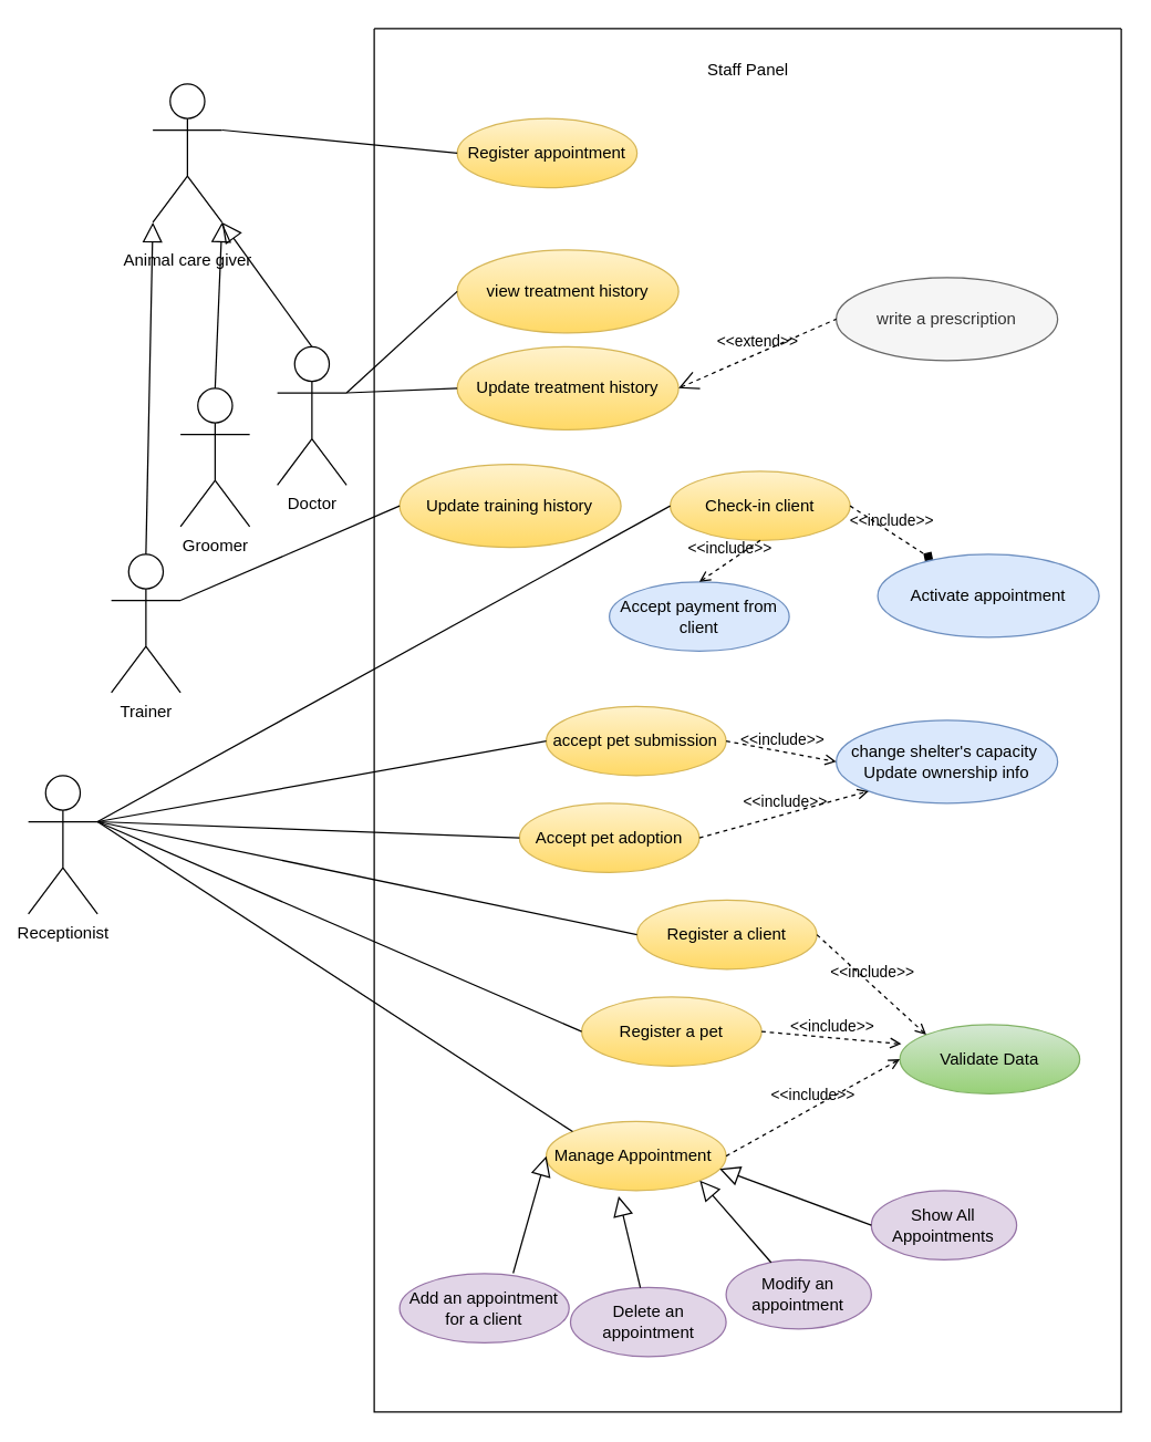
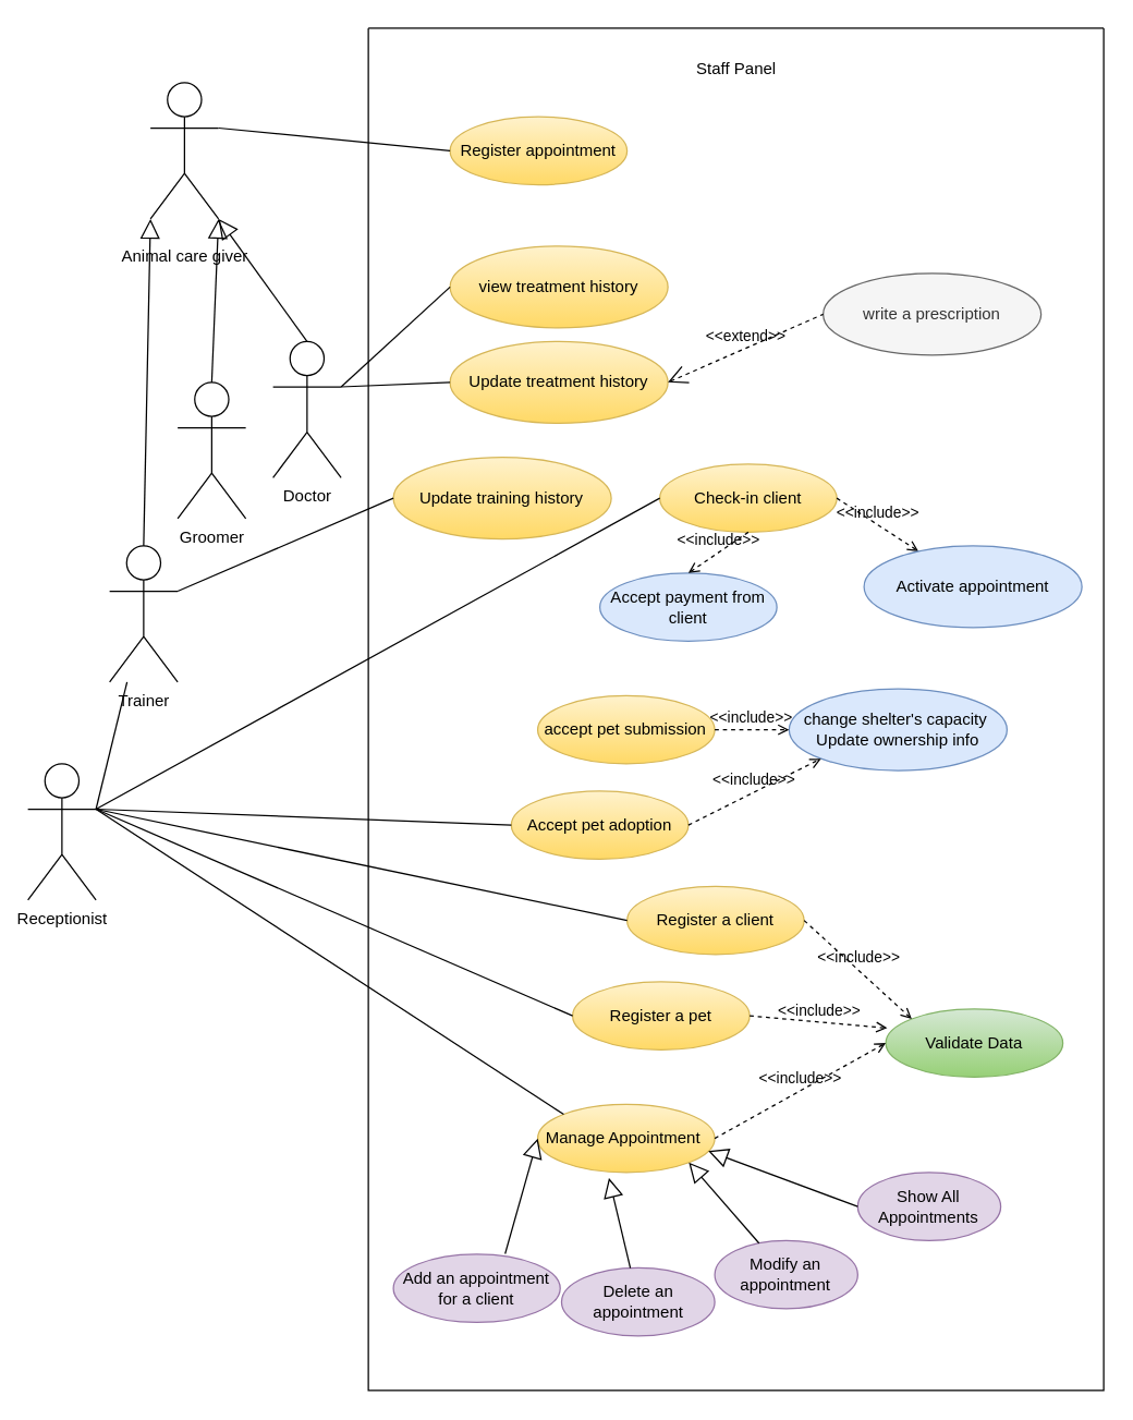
  <mxCell id="0" />
  <mxCell id="1" parent="0" />
  <mxCell id="2" value="" style="swimlane;startSize=0;" parent="1" vertex="1"><mxGeometry x="270" y="20" width="540" height="1000" as="geometry" /></mxCell>
  <mxCell id="3" value="Delete an appointment" style="ellipse;whiteSpace=wrap;html=1;fillColor=#e1d5e7;strokeColor=#9673a6;" parent="2" vertex="1"><mxGeometry x="141.88" y="910" width="112.5" height="50" as="geometry" /></mxCell>
  <mxCell id="4" value="Modify an appointment" style="ellipse;whiteSpace=wrap;html=1;fillColor=#e1d5e7;strokeColor=#9673a6;" parent="2" vertex="1"><mxGeometry x="254.38" y="890" width="105" height="50" as="geometry" /></mxCell>
  <mxCell id="5" value="Manage Appointment&amp;nbsp;" style="ellipse;whiteSpace=wrap;html=1;fillColor=#fff2cc;strokeColor=#d6b656;gradientColor=#ffd966;" parent="2" vertex="1"><mxGeometry x="124.38" y="790" width="130" height="50" as="geometry" /></mxCell>
  <mxCell id="6" value="Add an appointment for a client" style="ellipse;whiteSpace=wrap;html=1;fillColor=#e1d5e7;strokeColor=#9673a6;" parent="2" vertex="1"><mxGeometry x="18.38" y="900" width="122.5" height="50" as="geometry" /></mxCell>
  <mxCell id="7" value="" style="edgeStyle=none;html=1;endArrow=block;endFill=0;endSize=12;verticalAlign=bottom;rounded=0;entryX=0;entryY=0.5;entryDx=0;entryDy=0;exitX=0.67;exitY=-0.006;exitDx=0;exitDy=0;exitPerimeter=0;" parent="2" source="6" target="5" edge="1"><mxGeometry width="160" relative="1" as="geometry"><mxPoint x="103.146" y="950.843" as="sourcePoint" /><mxPoint x="-112.16" y="489.65" as="targetPoint" /></mxGeometry></mxCell>
  <mxCell id="8" value="" style="edgeStyle=none;html=1;endArrow=block;endFill=0;endSize=12;verticalAlign=bottom;rounded=0;entryX=0.402;entryY=1.08;entryDx=0;entryDy=0;entryPerimeter=0;" parent="2" source="3" target="5" edge="1"><mxGeometry width="160" relative="1" as="geometry"><mxPoint x="-138.85" y="580.52" as="sourcePoint" /><mxPoint x="-102.16" y="499.65" as="targetPoint" /></mxGeometry></mxCell>
  <mxCell id="9" value="" style="edgeStyle=none;html=1;endArrow=block;endFill=0;endSize=12;verticalAlign=bottom;rounded=0;entryX=1;entryY=1;entryDx=0;entryDy=0;" parent="2" source="4" target="5" edge="1"><mxGeometry width="160" relative="1" as="geometry"><mxPoint x="-128.85" y="590.52" as="sourcePoint" /><mxPoint x="-92.16" y="509.65" as="targetPoint" /></mxGeometry></mxCell>
  <mxCell id="10" value="Check-in client" style="ellipse;whiteSpace=wrap;html=1;fillColor=#fff2cc;strokeColor=#d6b656;gradientColor=#ffd966;" parent="2" vertex="1"><mxGeometry x="214" y="320" width="130" height="50" as="geometry" /></mxCell>
- <mxCell id="11" value="&amp;lt;&amp;lt;include&amp;gt;&amp;gt;" style="edgeStyle=none;html=1;endArrow=diamond;verticalAlign=bottom;dashed=1;labelBackgroundColor=none;rounded=0;exitX=1;exitY=0.5;exitDx=0;exitDy=0;" parent="2" source="10" target="12" edge="1"><mxGeometry width="160" relative="1" as="geometry"><mxPoint x="289.5" y="330" as="sourcePoint" /><mxPoint x="399.5" y="360" as="targetPoint" /></mxGeometry></mxCell>
+ <mxCell id="11" value="&amp;lt;&amp;lt;include&amp;gt;&amp;gt;" style="edgeStyle=none;html=1;endArrow=open;verticalAlign=bottom;dashed=1;labelBackgroundColor=none;rounded=0;exitX=1;exitY=0.5;exitDx=0;exitDy=0;" parent="2" source="10" target="12" edge="1"><mxGeometry width="160" relative="1" as="geometry"><mxPoint x="289.5" y="330" as="sourcePoint" /><mxPoint x="399.5" y="360" as="targetPoint" /></mxGeometry></mxCell>
  <mxCell id="12" value="Activate appointment" style="ellipse;whiteSpace=wrap;html=1;fillColor=#dae8fc;strokeColor=#6c8ebf;" parent="2" vertex="1"><mxGeometry x="364" y="380" width="160" height="60" as="geometry" /></mxCell>
  <mxCell id="13" value="Validate Data" style="ellipse;whiteSpace=wrap;html=1;fillColor=#d5e8d4;strokeColor=#82b366;gradientColor=#97d077;" parent="2" vertex="1"><mxGeometry x="380" y="720" width="130" height="50" as="geometry" /></mxCell>
  <mxCell id="14" value="&amp;lt;&amp;lt;include&amp;gt;&amp;gt;" style="edgeStyle=none;html=1;endArrow=open;verticalAlign=bottom;dashed=1;labelBackgroundColor=none;rounded=0;exitX=1;exitY=0.5;exitDx=0;exitDy=0;entryX=0;entryY=0.5;entryDx=0;entryDy=0;" parent="2" source="5" target="13" edge="1"><mxGeometry width="160" relative="1" as="geometry"><mxPoint x="223.879" y="817.387" as="sourcePoint" /><mxPoint x="194" y="660" as="targetPoint" /></mxGeometry></mxCell>
  <mxCell id="15" value="Update treatment history" style="ellipse;whiteSpace=wrap;html=1;gradientColor=#ffd966;fillColor=#fff2cc;strokeColor=#d6b656;" parent="2" vertex="1"><mxGeometry x="60" y="230" width="160" height="60" as="geometry" /></mxCell>
  <mxCell id="16" value="write a prescription" style="ellipse;whiteSpace=wrap;html=1;fillColor=#f5f5f5;strokeColor=#666666;fontColor=#333333;" parent="2" vertex="1"><mxGeometry x="334" y="180" width="160" height="60" as="geometry" /></mxCell>
  <mxCell id="17" value="Staff Panel" style="text;html=1;align=center;verticalAlign=middle;resizable=0;points=[];autosize=1;strokeColor=none;fillColor=none;" parent="2" vertex="1"><mxGeometry x="235" y="20" width="70" height="20" as="geometry" /></mxCell>
  <mxCell id="18" value="&amp;lt;&amp;lt;extend&amp;gt;&amp;gt;" style="edgeStyle=none;html=1;startArrow=open;endArrow=none;startSize=12;verticalAlign=bottom;dashed=1;labelBackgroundColor=none;rounded=0;exitX=1;exitY=0.5;exitDx=0;exitDy=0;entryX=0;entryY=0.5;entryDx=0;entryDy=0;" parent="2" source="15" target="16" edge="1"><mxGeometry width="160" relative="1" as="geometry"><mxPoint x="294" y="60" as="sourcePoint" /><mxPoint x="454" y="60" as="targetPoint" /></mxGeometry></mxCell>
  <mxCell id="19" value="Update training history" style="ellipse;whiteSpace=wrap;html=1;gradientColor=#ffd966;fillColor=#fff2cc;strokeColor=#d6b656;" parent="2" vertex="1"><mxGeometry x="18.38" y="315" width="160" height="60" as="geometry" /></mxCell>
  <mxCell id="20" value="Accept payment from client" style="ellipse;whiteSpace=wrap;html=1;fillColor=#dae8fc;strokeColor=#6c8ebf;" parent="2" vertex="1"><mxGeometry x="170" y="400" width="130" height="50" as="geometry" /></mxCell>
  <mxCell id="21" value="Register appointment" style="ellipse;whiteSpace=wrap;html=1;fillColor=#fff2cc;strokeColor=#d6b656;gradientColor=#ffd966;" parent="2" vertex="1"><mxGeometry x="60" y="65" width="130" height="50" as="geometry" /></mxCell>
  <mxCell id="22" value="accept pet submission" style="ellipse;whiteSpace=wrap;html=1;fillColor=#fff2cc;strokeColor=#d6b656;gradientColor=#ffd966;" parent="2" vertex="1"><mxGeometry x="124.38" y="490" width="130" height="50" as="geometry" /></mxCell>
  <mxCell id="23" value="Accept pet adoption" style="ellipse;whiteSpace=wrap;html=1;fillColor=#fff2cc;strokeColor=#d6b656;gradientColor=#ffd966;" parent="2" vertex="1"><mxGeometry x="105" y="560" width="130" height="50" as="geometry" /></mxCell>
- <mxCell id="24" value="change shelter's capacity&amp;nbsp;&lt;br&gt;Update ownership info" style="ellipse;whiteSpace=wrap;html=1;fillColor=#dae8fc;strokeColor=#6c8ebf;" parent="2" vertex="1"><mxGeometry x="334" y="500" width="160" height="60" as="geometry" /></mxCell>
+ <mxCell id="24" value="change shelter's capacity&amp;nbsp;&lt;br&gt;Update ownership info" style="ellipse;whiteSpace=wrap;html=1;fillColor=#dae8fc;strokeColor=#6c8ebf;" parent="2" vertex="1"><mxGeometry x="309" y="485" width="160" height="60" as="geometry" /></mxCell>
  <mxCell id="25" value="&amp;lt;&amp;lt;include&amp;gt;&amp;gt;" style="edgeStyle=none;html=1;endArrow=open;verticalAlign=bottom;dashed=1;labelBackgroundColor=none;rounded=0;exitX=1;exitY=0.5;exitDx=0;exitDy=0;entryX=0;entryY=0.5;entryDx=0;entryDy=0;" parent="2" source="22" target="24" edge="1"><mxGeometry width="160" relative="1" as="geometry"><mxPoint x="260" y="785" as="sourcePoint" /><mxPoint x="375.62" y="725" as="targetPoint" /></mxGeometry></mxCell>
  <mxCell id="26" value="&amp;lt;&amp;lt;include&amp;gt;&amp;gt;" style="edgeStyle=none;html=1;endArrow=open;verticalAlign=bottom;dashed=1;labelBackgroundColor=none;rounded=0;exitX=1;exitY=0.5;exitDx=0;exitDy=0;entryX=0;entryY=1;entryDx=0;entryDy=0;" parent="2" source="23" target="24" edge="1"><mxGeometry width="160" relative="1" as="geometry"><mxPoint x="260" y="785" as="sourcePoint" /><mxPoint x="320" y="680" as="targetPoint" /></mxGeometry></mxCell>
  <mxCell id="27" value="Register a client" style="ellipse;whiteSpace=wrap;html=1;fillColor=#fff2cc;strokeColor=#d6b656;gradientColor=#ffd966;" parent="2" vertex="1"><mxGeometry x="190" y="630" width="130" height="50" as="geometry" /></mxCell>
  <mxCell id="28" value="Register a pet" style="ellipse;whiteSpace=wrap;html=1;fillColor=#fff2cc;strokeColor=#d6b656;gradientColor=#ffd966;" parent="2" vertex="1"><mxGeometry x="150" y="700" width="130" height="50" as="geometry" /></mxCell>
  <mxCell id="29" value="&amp;lt;&amp;lt;include&amp;gt;&amp;gt;" style="edgeStyle=none;html=1;endArrow=open;verticalAlign=bottom;dashed=1;labelBackgroundColor=none;rounded=0;exitX=1;exitY=0.5;exitDx=0;exitDy=0;entryX=0;entryY=0;entryDx=0;entryDy=0;" parent="2" source="27" target="13" edge="1"><mxGeometry width="160" relative="1" as="geometry"><mxPoint x="258.38" y="875" as="sourcePoint" /><mxPoint x="374" y="815" as="targetPoint" /></mxGeometry></mxCell>
  <mxCell id="30" value="&amp;lt;&amp;lt;include&amp;gt;&amp;gt;" style="edgeStyle=none;html=1;endArrow=open;verticalAlign=bottom;dashed=1;labelBackgroundColor=none;rounded=0;exitX=1;exitY=0.5;exitDx=0;exitDy=0;entryX=0.008;entryY=0.28;entryDx=0;entryDy=0;entryPerimeter=0;" parent="2" source="28" target="13" edge="1"><mxGeometry width="160" relative="1" as="geometry"><mxPoint x="330" y="685" as="sourcePoint" /><mxPoint x="393.038" y="797.322" as="targetPoint" /></mxGeometry></mxCell>
  <mxCell id="31" value="Show All Appointments" style="ellipse;whiteSpace=wrap;html=1;fillColor=#e1d5e7;strokeColor=#9673a6;" parent="2" vertex="1"><mxGeometry x="359.38" y="840" width="105" height="50" as="geometry" /></mxCell>
  <mxCell id="32" style="edgeStyle=orthogonalEdgeStyle;rounded=0;orthogonalLoop=1;jettySize=auto;html=1;exitX=0.5;exitY=1;exitDx=0;exitDy=0;" parent="2" source="31" target="31" edge="1"><mxGeometry relative="1" as="geometry" /></mxCell>
  <mxCell id="33" value="" style="edgeStyle=none;html=1;endArrow=block;endFill=0;endSize=12;verticalAlign=bottom;rounded=0;entryX=0.964;entryY=0.686;entryDx=0;entryDy=0;entryPerimeter=0;exitX=0;exitY=0.5;exitDx=0;exitDy=0;" parent="2" source="31" target="5" edge="1"><mxGeometry width="160" relative="1" as="geometry"><mxPoint x="297.04" y="901.854" as="sourcePoint" /><mxPoint x="245.509" y="842.613" as="targetPoint" /></mxGeometry></mxCell>
  <mxCell id="34" value="view treatment history" style="ellipse;whiteSpace=wrap;html=1;gradientColor=#ffd966;fillColor=#fff2cc;strokeColor=#d6b656;" parent="2" vertex="1"><mxGeometry x="60.0" y="160" width="160" height="60" as="geometry" /></mxCell>
  <mxCell id="35" value="&amp;lt;&amp;lt;include&amp;gt;&amp;gt;" style="edgeStyle=none;html=1;endArrow=open;verticalAlign=bottom;dashed=1;labelBackgroundColor=none;rounded=0;exitX=0.5;exitY=1;exitDx=0;exitDy=0;entryX=0.5;entryY=0;entryDx=0;entryDy=0;" edge="1" parent="2" source="10" target="20"><mxGeometry width="160" relative="1" as="geometry"><mxPoint x="354" y="355" as="sourcePoint" /><mxPoint x="414.022" y="394.014" as="targetPoint" /></mxGeometry></mxCell>
  <mxCell id="36" value="Trainer" style="shape=umlActor;html=1;verticalLabelPosition=bottom;verticalAlign=top;align=center;" parent="1" vertex="1"><mxGeometry x="80" y="400" width="50" height="100" as="geometry" /></mxCell>
  <mxCell id="37" value="Groomer&lt;br&gt;" style="shape=umlActor;html=1;verticalLabelPosition=bottom;verticalAlign=top;align=center;" parent="1" vertex="1"><mxGeometry x="130" y="280" width="50" height="100" as="geometry" /></mxCell>
  <mxCell id="38" value="Doctor" style="shape=umlActor;html=1;verticalLabelPosition=bottom;verticalAlign=top;align=center;" parent="1" vertex="1"><mxGeometry x="200" y="250" width="50" height="100" as="geometry" /></mxCell>
  <mxCell id="39" value="&lt;br&gt;Animal care giver" style="shape=umlActor;html=1;verticalLabelPosition=bottom;verticalAlign=top;align=center;" parent="1" vertex="1"><mxGeometry x="110" y="60" width="50" height="100" as="geometry" /></mxCell>
  <mxCell id="40" value="" style="edgeStyle=none;html=1;endArrow=block;endFill=0;endSize=12;verticalAlign=bottom;rounded=0;exitX=0.5;exitY=0;exitDx=0;exitDy=0;exitPerimeter=0;entryX=0;entryY=1;entryDx=0;entryDy=0;entryPerimeter=0;" parent="1" source="36" target="39" edge="1"><mxGeometry width="160" relative="1" as="geometry"><mxPoint x="270" y="310" as="sourcePoint" /><mxPoint x="150" y="180" as="targetPoint" /></mxGeometry></mxCell>
  <mxCell id="41" value="" style="edgeStyle=none;html=1;endArrow=block;endFill=0;endSize=12;verticalAlign=bottom;rounded=0;exitX=0.5;exitY=0;exitDx=0;exitDy=0;exitPerimeter=0;entryX=1;entryY=1;entryDx=0;entryDy=0;entryPerimeter=0;" parent="1" source="37" target="39" edge="1"><mxGeometry width="160" relative="1" as="geometry"><mxPoint x="-5" y="310" as="sourcePoint" /><mxPoint x="20" y="250" as="targetPoint" /></mxGeometry></mxCell>
  <mxCell id="42" value="" style="edgeStyle=none;html=1;endArrow=block;endFill=0;endSize=12;verticalAlign=bottom;rounded=0;exitX=0.5;exitY=0;exitDx=0;exitDy=0;exitPerimeter=0;entryX=1;entryY=1;entryDx=0;entryDy=0;entryPerimeter=0;" parent="1" source="38" target="39" edge="1"><mxGeometry width="160" relative="1" as="geometry"><mxPoint x="-845" y="520" as="sourcePoint" /><mxPoint x="-820" y="460" as="targetPoint" /></mxGeometry></mxCell>
  <mxCell id="43" value="Receptionist" style="shape=umlActor;html=1;verticalLabelPosition=bottom;verticalAlign=top;align=center;" parent="1" vertex="1"><mxGeometry x="20" y="560" width="50" height="100" as="geometry" /></mxCell>
  <mxCell id="44" value="" style="edgeStyle=none;html=1;endArrow=none;verticalAlign=bottom;rounded=0;exitX=1;exitY=0.333;exitDx=0;exitDy=0;exitPerimeter=0;entryX=0;entryY=0;entryDx=0;entryDy=0;" parent="1" source="43" target="5" edge="1"><mxGeometry width="160" relative="1" as="geometry"><mxPoint x="450" y="380" as="sourcePoint" /><mxPoint x="610" y="380" as="targetPoint" /></mxGeometry></mxCell>
  <mxCell id="45" value="" style="edgeStyle=none;html=1;endArrow=none;verticalAlign=bottom;rounded=0;exitX=1;exitY=0.333;exitDx=0;exitDy=0;exitPerimeter=0;entryX=0;entryY=0.5;entryDx=0;entryDy=0;" parent="1" source="43" target="10" edge="1"><mxGeometry width="160" relative="1" as="geometry"><mxPoint x="70" y="483.333" as="sourcePoint" /><mxPoint x="398.5" y="445" as="targetPoint" /></mxGeometry></mxCell>
  <mxCell id="46" value="" style="edgeStyle=none;html=1;endArrow=none;verticalAlign=bottom;rounded=0;exitX=1;exitY=0.333;exitDx=0;exitDy=0;exitPerimeter=0;entryX=0;entryY=0.5;entryDx=0;entryDy=0;" parent="1" source="38" target="15" edge="1"><mxGeometry width="160" relative="1" as="geometry"><mxPoint x="170" y="103.333" as="sourcePoint" /><mxPoint x="390" y="170" as="targetPoint" /></mxGeometry></mxCell>
  <mxCell id="47" value="" style="edgeStyle=none;html=1;endArrow=none;verticalAlign=bottom;rounded=0;exitX=1;exitY=0.333;exitDx=0;exitDy=0;exitPerimeter=0;entryX=0;entryY=0.5;entryDx=0;entryDy=0;" parent="1" source="36" target="19" edge="1"><mxGeometry width="160" relative="1" as="geometry"><mxPoint x="160" y="470" as="sourcePoint" /><mxPoint x="320" y="470" as="targetPoint" /></mxGeometry></mxCell>
  <mxCell id="48" value="" style="edgeStyle=none;html=1;endArrow=none;verticalAlign=bottom;rounded=0;exitX=1;exitY=0.333;exitDx=0;exitDy=0;exitPerimeter=0;entryX=0;entryY=0.5;entryDx=0;entryDy=0;" parent="1" source="39" target="21" edge="1"><mxGeometry width="160" relative="1" as="geometry"><mxPoint x="170" y="103.333" as="sourcePoint" /><mxPoint x="340" y="85" as="targetPoint" /></mxGeometry></mxCell>
- <mxCell id="49" value="" style="edgeStyle=none;html=1;endArrow=none;verticalAlign=bottom;rounded=0;exitX=1;exitY=0.333;exitDx=0;exitDy=0;exitPerimeter=0;entryX=0;entryY=0.5;entryDx=0;entryDy=0;" parent="1" source="43" target="22" edge="1"><mxGeometry width="160" relative="1" as="geometry"><mxPoint x="70" y="563.333" as="sourcePoint" /><mxPoint x="423.5" y="575" as="targetPoint" /></mxGeometry></mxCell>
+ <mxCell id="49" value="" style="edgeStyle=none;html=1;endArrow=none;verticalAlign=bottom;rounded=0;exitX=1;exitY=0.333;exitDx=0;exitDy=0;exitPerimeter=0;" parent="1" source="43" target="36" edge="1"><mxGeometry width="160" relative="1" as="geometry"><mxPoint x="70" y="563.333" as="sourcePoint" /><mxPoint x="423.5" y="575" as="targetPoint" /></mxGeometry></mxCell>
  <mxCell id="50" value="" style="edgeStyle=none;html=1;endArrow=none;verticalAlign=bottom;rounded=0;exitX=1;exitY=0.333;exitDx=0;exitDy=0;exitPerimeter=0;entryX=0;entryY=0.5;entryDx=0;entryDy=0;" parent="1" source="43" target="23" edge="1"><mxGeometry width="160" relative="1" as="geometry"><mxPoint x="80" y="573.333" as="sourcePoint" /><mxPoint x="340" y="610" as="targetPoint" /></mxGeometry></mxCell>
  <mxCell id="51" value="" style="edgeStyle=none;html=1;endArrow=none;verticalAlign=bottom;rounded=0;exitX=1;exitY=0.333;exitDx=0;exitDy=0;exitPerimeter=0;entryX=0;entryY=0.5;entryDx=0;entryDy=0;" parent="1" source="43" target="27" edge="1"><mxGeometry width="160" relative="1" as="geometry"><mxPoint x="70" y="563.333" as="sourcePoint" /><mxPoint x="385" y="645" as="targetPoint" /></mxGeometry></mxCell>
  <mxCell id="52" value="" style="edgeStyle=none;html=1;endArrow=none;verticalAlign=bottom;rounded=0;exitX=1;exitY=0.333;exitDx=0;exitDy=0;exitPerimeter=0;entryX=0;entryY=0.5;entryDx=0;entryDy=0;" parent="1" source="43" target="28" edge="1"><mxGeometry width="160" relative="1" as="geometry"><mxPoint x="80" y="573.333" as="sourcePoint" /><mxPoint x="395" y="655" as="targetPoint" /></mxGeometry></mxCell>
  <mxCell id="53" value="" style="edgeStyle=none;html=1;endArrow=none;verticalAlign=bottom;rounded=0;exitX=1;exitY=0.333;exitDx=0;exitDy=0;exitPerimeter=0;entryX=0;entryY=0.5;entryDx=0;entryDy=0;" parent="1" source="38" target="34" edge="1"><mxGeometry width="160" relative="1" as="geometry"><mxPoint x="260" y="293.333" as="sourcePoint" /><mxPoint x="340" y="280" as="targetPoint" /></mxGeometry></mxCell>
